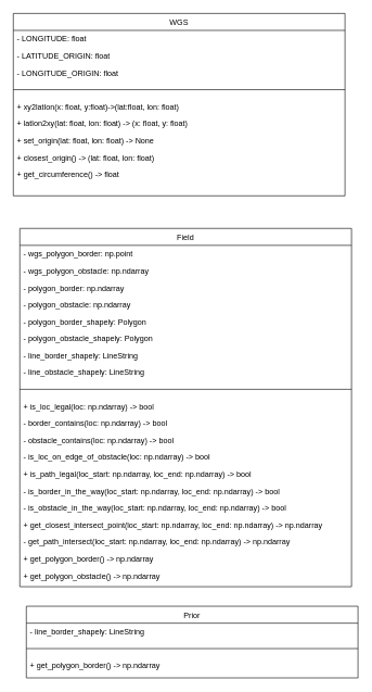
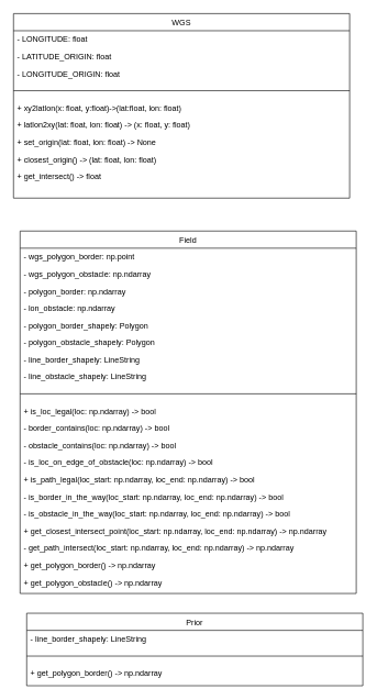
  <mxCell id="0" />
  <mxCell id="1" parent="0" />
  <mxCell id="2" value="WGS" style="swimlane;fontStyle=0;align=center;verticalAlign=top;childLayout=stackLayout;horizontal=1;startSize=26;horizontalStack=0;resizeParent=1;resizeLast=0;collapsible=1;marginBottom=0;rounded=0;shadow=0;strokeWidth=1;" vertex="1" parent="1"><mxGeometry x="20" y="20" width="510" height="280" as="geometry"><mxRectangle x="130" y="380" width="160" height="26" as="alternateBounds" /></mxGeometry></mxCell>
  <mxCell id="3" value="- LONGITUDE: float" style="text;align=left;verticalAlign=top;spacingLeft=4;spacingRight=4;overflow=hidden;rotatable=0;points=[[0,0.5],[1,0.5]];portConstraint=eastwest;rounded=0;shadow=0;html=0;" vertex="1" parent="2"><mxGeometry y="26" width="510" height="26" as="geometry" /></mxCell>
  <mxCell id="4" value="- LATITUDE_ORIGIN: float" style="text;align=left;verticalAlign=top;spacingLeft=4;spacingRight=4;overflow=hidden;rotatable=0;points=[[0,0.5],[1,0.5]];portConstraint=eastwest;rounded=0;shadow=0;html=0;" vertex="1" parent="2"><mxGeometry y="52" width="510" height="26" as="geometry" /></mxCell>
  <mxCell id="5" value="- LONGITUDE_ORIGIN: float" style="text;align=left;verticalAlign=top;spacingLeft=4;spacingRight=4;overflow=hidden;rotatable=0;points=[[0,0.5],[1,0.5]];portConstraint=eastwest;rounded=0;shadow=0;html=0;" vertex="1" parent="2"><mxGeometry y="78" width="510" height="26" as="geometry" /></mxCell>
  <mxCell id="6" value="" style="line;html=1;strokeWidth=1;align=left;verticalAlign=middle;spacingTop=-1;spacingLeft=3;spacingRight=3;rotatable=0;labelPosition=right;points=[];portConstraint=eastwest;" vertex="1" parent="2"><mxGeometry y="104" width="510" height="26" as="geometry" /></mxCell>
  <mxCell id="7" value="+ xy2latlon(x: float, y:float)-&gt;(lat:float, lon: float)" style="text;align=left;verticalAlign=top;spacingLeft=4;spacingRight=4;overflow=hidden;rotatable=0;points=[[0,0.5],[1,0.5]];portConstraint=eastwest;rounded=0;shadow=0;html=0;" vertex="1" parent="2"><mxGeometry y="130" width="510" height="26" as="geometry" /></mxCell>
  <mxCell id="8" value="+ latlon2xy(lat: float, lon: float) -&gt; (x: float, y: float)" style="text;align=left;verticalAlign=top;spacingLeft=4;spacingRight=4;overflow=hidden;rotatable=0;points=[[0,0.5],[1,0.5]];portConstraint=eastwest;rounded=0;shadow=0;html=0;" vertex="1" parent="2"><mxGeometry y="156" width="510" height="26" as="geometry" /></mxCell>
  <mxCell id="9" value="+ set_origin(lat: float, lon: float) -&gt; None" style="text;align=left;verticalAlign=top;spacingLeft=4;spacingRight=4;overflow=hidden;rotatable=0;points=[[0,0.5],[1,0.5]];portConstraint=eastwest;rounded=0;shadow=0;html=0;" vertex="1" parent="2"><mxGeometry y="182" width="510" height="26" as="geometry" /></mxCell>
  <mxCell id="10" value="+ closest_origin() -&gt; (lat: float, lon: float)" style="text;align=left;verticalAlign=top;spacingLeft=4;spacingRight=4;overflow=hidden;rotatable=0;points=[[0,0.5],[1,0.5]];portConstraint=eastwest;rounded=0;shadow=0;html=0;" vertex="1" parent="2"><mxGeometry y="208" width="510" height="26" as="geometry" /></mxCell>
- <mxCell id="11" value="+ get_circumference() -&gt; float" style="text;align=left;verticalAlign=top;spacingLeft=4;spacingRight=4;overflow=hidden;rotatable=0;points=[[0,0.5],[1,0.5]];portConstraint=eastwest;rounded=0;shadow=0;html=0;" vertex="1" parent="2"><mxGeometry y="234" width="510" height="26" as="geometry" /></mxCell>
+ <mxCell id="11" value="+ get_intersect() -&gt; float" style="text;align=left;verticalAlign=top;spacingLeft=4;spacingRight=4;overflow=hidden;rotatable=0;points=[[0,0.5],[1,0.5]];portConstraint=eastwest;rounded=0;shadow=0;html=0;" vertex="1" parent="2"><mxGeometry y="234" width="510" height="26" as="geometry" /></mxCell>
  <mxCell id="12" value="Field" style="swimlane;fontStyle=0;align=center;verticalAlign=top;childLayout=stackLayout;horizontal=1;startSize=26;horizontalStack=0;resizeParent=1;resizeLast=0;collapsible=1;marginBottom=0;rounded=0;shadow=0;strokeWidth=1;" vertex="1" parent="1"><mxGeometry x="30" y="350" width="510" height="550" as="geometry"><mxRectangle x="130" y="380" width="160" height="26" as="alternateBounds" /></mxGeometry></mxCell>
  <mxCell id="13" value="- wgs_polygon_border: np.point" style="text;align=left;verticalAlign=top;spacingLeft=4;spacingRight=4;overflow=hidden;rotatable=0;points=[[0,0.5],[1,0.5]];portConstraint=eastwest;rounded=0;shadow=0;html=0;" vertex="1" parent="12"><mxGeometry y="26" width="510" height="26" as="geometry" /></mxCell>
  <mxCell id="14" value="- wgs_polygon_obstacle: np.ndarray" style="text;align=left;verticalAlign=top;spacingLeft=4;spacingRight=4;overflow=hidden;rotatable=0;points=[[0,0.5],[1,0.5]];portConstraint=eastwest;rounded=0;shadow=0;html=0;" vertex="1" parent="12"><mxGeometry y="52" width="510" height="26" as="geometry" /></mxCell>
  <mxCell id="15" value="- polygon_border: np.ndarray" style="text;align=left;verticalAlign=top;spacingLeft=4;spacingRight=4;overflow=hidden;rotatable=0;points=[[0,0.5],[1,0.5]];portConstraint=eastwest;rounded=0;shadow=0;html=0;" vertex="1" parent="12"><mxGeometry y="78" width="510" height="26" as="geometry" /></mxCell>
- <mxCell id="16" value="- polygon_obstacle: np.ndarray" style="text;align=left;verticalAlign=top;spacingLeft=4;spacingRight=4;overflow=hidden;rotatable=0;points=[[0,0.5],[1,0.5]];portConstraint=eastwest;rounded=0;shadow=0;html=0;" vertex="1" parent="12"><mxGeometry y="104" width="510" height="26" as="geometry" /></mxCell>
+ <mxCell id="16" value="- lon_obstacle: np.ndarray" style="text;align=left;verticalAlign=top;spacingLeft=4;spacingRight=4;overflow=hidden;rotatable=0;points=[[0,0.5],[1,0.5]];portConstraint=eastwest;rounded=0;shadow=0;html=0;" vertex="1" parent="12"><mxGeometry y="104" width="510" height="26" as="geometry" /></mxCell>
  <mxCell id="17" value="- polygon_border_shapely: Polygon" style="text;align=left;verticalAlign=top;spacingLeft=4;spacingRight=4;overflow=hidden;rotatable=0;points=[[0,0.5],[1,0.5]];portConstraint=eastwest;rounded=0;shadow=0;html=0;" vertex="1" parent="12"><mxGeometry y="130" width="510" height="26" as="geometry" /></mxCell>
  <mxCell id="18" value="- polygon_obstacle_shapely: Polygon" style="text;align=left;verticalAlign=top;spacingLeft=4;spacingRight=4;overflow=hidden;rotatable=0;points=[[0,0.5],[1,0.5]];portConstraint=eastwest;rounded=0;shadow=0;html=0;" vertex="1" parent="12"><mxGeometry y="156" width="510" height="26" as="geometry" /></mxCell>
  <mxCell id="19" value="- line_border_shapely: LineString" style="text;align=left;verticalAlign=top;spacingLeft=4;spacingRight=4;overflow=hidden;rotatable=0;points=[[0,0.5],[1,0.5]];portConstraint=eastwest;rounded=0;shadow=0;html=0;" vertex="1" parent="12"><mxGeometry y="182" width="510" height="26" as="geometry" /></mxCell>
  <mxCell id="20" value="- line_obstacle_shapely: LineString" style="text;align=left;verticalAlign=top;spacingLeft=4;spacingRight=4;overflow=hidden;rotatable=0;points=[[0,0.5],[1,0.5]];portConstraint=eastwest;rounded=0;shadow=0;html=0;" vertex="1" parent="12"><mxGeometry y="208" width="510" height="26" as="geometry" /></mxCell>
  <mxCell id="21" value="" style="line;html=1;strokeWidth=1;align=left;verticalAlign=middle;spacingTop=-1;spacingLeft=3;spacingRight=3;rotatable=0;labelPosition=right;points=[];portConstraint=eastwest;" vertex="1" parent="12"><mxGeometry y="234" width="510" height="26" as="geometry" /></mxCell>
  <mxCell id="22" value="+ is_loc_legal(loc: np.ndarray) -&gt; bool" style="text;align=left;verticalAlign=top;spacingLeft=4;spacingRight=4;overflow=hidden;rotatable=0;points=[[0,0.5],[1,0.5]];portConstraint=eastwest;rounded=0;shadow=0;html=0;" vertex="1" parent="12"><mxGeometry y="260" width="510" height="26" as="geometry" /></mxCell>
  <mxCell id="23" value="- border_contains(loc: np.ndarray) -&gt; bool" style="text;align=left;verticalAlign=top;spacingLeft=4;spacingRight=4;overflow=hidden;rotatable=0;points=[[0,0.5],[1,0.5]];portConstraint=eastwest;rounded=0;shadow=0;html=0;" vertex="1" parent="12"><mxGeometry y="286" width="510" height="26" as="geometry" /></mxCell>
  <mxCell id="24" value="- obstacle_contains(loc: np.ndarray) -&gt; bool" style="text;align=left;verticalAlign=top;spacingLeft=4;spacingRight=4;overflow=hidden;rotatable=0;points=[[0,0.5],[1,0.5]];portConstraint=eastwest;rounded=0;shadow=0;html=0;" vertex="1" parent="12"><mxGeometry y="312" width="510" height="26" as="geometry" /></mxCell>
  <mxCell id="25" value="- is_loc_on_edge_of_obstacle(loc: np.ndarray) -&gt; bool" style="text;align=left;verticalAlign=top;spacingLeft=4;spacingRight=4;overflow=hidden;rotatable=0;points=[[0,0.5],[1,0.5]];portConstraint=eastwest;rounded=0;shadow=0;html=0;" vertex="1" parent="12"><mxGeometry y="338" width="510" height="26" as="geometry" /></mxCell>
  <mxCell id="26" value="+ is_path_legal(loc_start: np.ndarray, loc_end: np.ndarray) -&gt; bool" style="text;align=left;verticalAlign=top;spacingLeft=4;spacingRight=4;overflow=hidden;rotatable=0;points=[[0,0.5],[1,0.5]];portConstraint=eastwest;rounded=0;shadow=0;html=0;" vertex="1" parent="12"><mxGeometry y="364" width="510" height="26" as="geometry" /></mxCell>
  <mxCell id="27" value="- is_border_in_the_way(loc_start: np.ndarray, loc_end: np.ndarray) -&gt; bool" style="text;align=left;verticalAlign=top;spacingLeft=4;spacingRight=4;overflow=hidden;rotatable=0;points=[[0,0.5],[1,0.5]];portConstraint=eastwest;rounded=0;shadow=0;html=0;" vertex="1" parent="12"><mxGeometry y="390" width="510" height="26" as="geometry" /></mxCell>
  <mxCell id="28" value="- is_obstacle_in_the_way(loc_start: np.ndarray, loc_end: np.ndarray) -&gt; bool" style="text;align=left;verticalAlign=top;spacingLeft=4;spacingRight=4;overflow=hidden;rotatable=0;points=[[0,0.5],[1,0.5]];portConstraint=eastwest;rounded=0;shadow=0;html=0;" vertex="1" parent="12"><mxGeometry y="416" width="510" height="26" as="geometry" /></mxCell>
  <mxCell id="29" value="+ get_closest_intersect_point(loc_start: np.ndarray, loc_end: np.ndarray) -&gt; np.ndarray" style="text;align=left;verticalAlign=top;spacingLeft=4;spacingRight=4;overflow=hidden;rotatable=0;points=[[0,0.5],[1,0.5]];portConstraint=eastwest;rounded=0;shadow=0;html=0;" vertex="1" parent="12"><mxGeometry y="442" width="510" height="26" as="geometry" /></mxCell>
  <mxCell id="30" value="- get_path_intersect(loc_start: np.ndarray, loc_end: np.ndarray) -&gt; np.ndarray" style="text;align=left;verticalAlign=top;spacingLeft=4;spacingRight=4;overflow=hidden;rotatable=0;points=[[0,0.5],[1,0.5]];portConstraint=eastwest;rounded=0;shadow=0;html=0;" vertex="1" parent="12"><mxGeometry y="468" width="510" height="26" as="geometry" /></mxCell>
  <mxCell id="31" value="+ get_polygon_border() -&gt; np.ndarray" style="text;align=left;verticalAlign=top;spacingLeft=4;spacingRight=4;overflow=hidden;rotatable=0;points=[[0,0.5],[1,0.5]];portConstraint=eastwest;rounded=0;shadow=0;html=0;" vertex="1" parent="12"><mxGeometry y="494" width="510" height="26" as="geometry" /></mxCell>
  <mxCell id="32" value="+ get_polygon_obstacle() -&gt; np.ndarray" style="text;align=left;verticalAlign=top;spacingLeft=4;spacingRight=4;overflow=hidden;rotatable=0;points=[[0,0.5],[1,0.5]];portConstraint=eastwest;rounded=0;shadow=0;html=0;" vertex="1" parent="12"><mxGeometry y="520" width="510" height="26" as="geometry" /></mxCell>
  <mxCell id="33" value="Prior" style="swimlane;fontStyle=0;align=center;verticalAlign=top;childLayout=stackLayout;horizontal=1;startSize=26;horizontalStack=0;resizeParent=1;resizeLast=0;collapsible=1;marginBottom=0;rounded=0;shadow=0;strokeWidth=1;" vertex="1" parent="1"><mxGeometry x="40" y="930" width="510" height="110" as="geometry"><mxRectangle x="130" y="380" width="160" height="26" as="alternateBounds" /></mxGeometry></mxCell>
  <mxCell id="34" value="- line_border_shapely: LineString" style="text;align=left;verticalAlign=top;spacingLeft=4;spacingRight=4;overflow=hidden;rotatable=0;points=[[0,0.5],[1,0.5]];portConstraint=eastwest;rounded=0;shadow=0;html=0;" vertex="1" parent="33"><mxGeometry y="26" width="510" height="26" as="geometry" /></mxCell>
  <mxCell id="35" value="" style="line;html=1;strokeWidth=1;align=left;verticalAlign=middle;spacingTop=-1;spacingLeft=3;spacingRight=3;rotatable=0;labelPosition=right;points=[];portConstraint=eastwest;" vertex="1" parent="33"><mxGeometry y="52" width="510" height="26" as="geometry" /></mxCell>
  <mxCell id="36" value="+ get_polygon_border() -&gt; np.ndarray" style="text;align=left;verticalAlign=top;spacingLeft=4;spacingRight=4;overflow=hidden;rotatable=0;points=[[0,0.5],[1,0.5]];portConstraint=eastwest;rounded=0;shadow=0;html=0;" vertex="1" parent="33"><mxGeometry y="78" width="510" height="26" as="geometry" /></mxCell>
